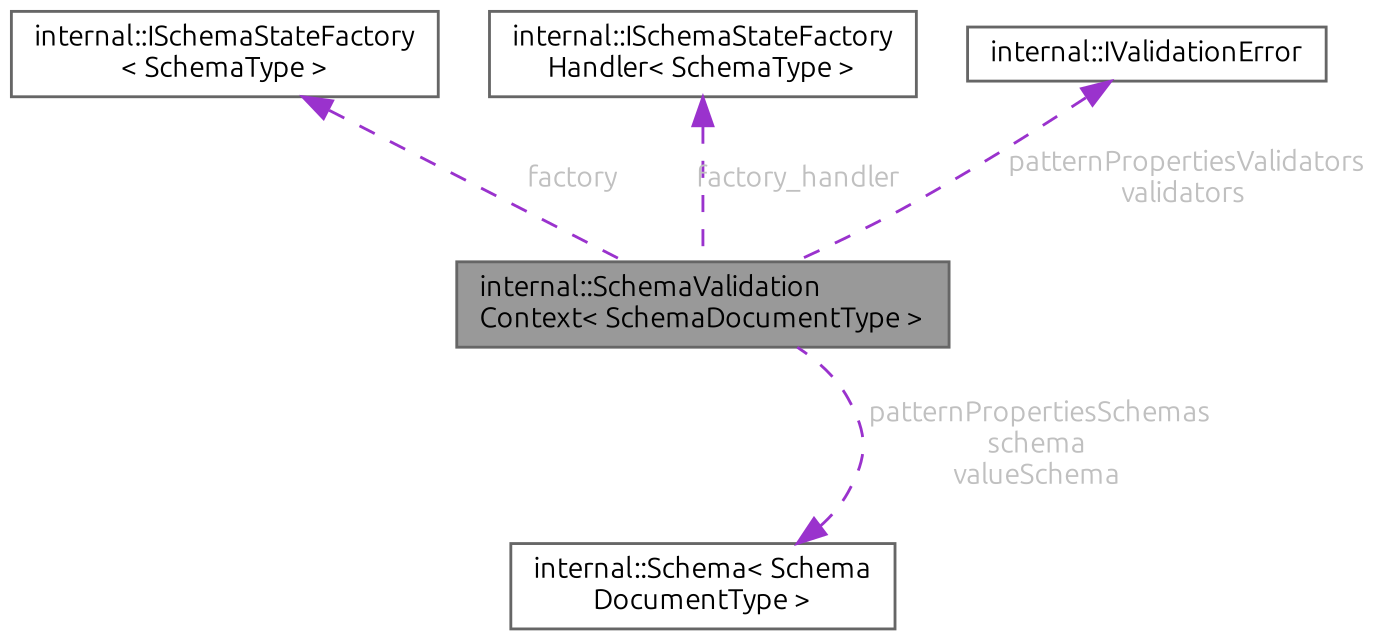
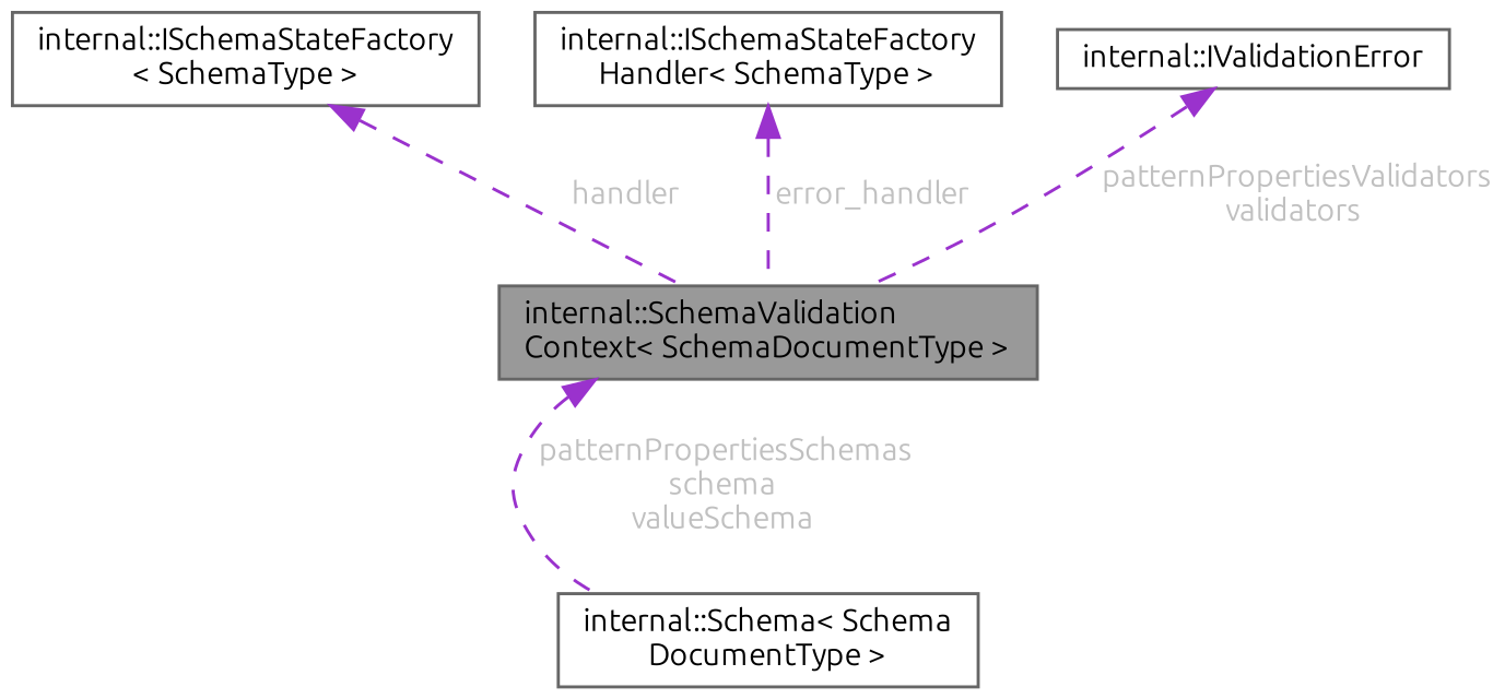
  digraph {
    fontname=Ubuntu
    rankdir=TB
    node [color=gray40 fillcolor=white fontname=Ubuntu fontsize=10 shape=box style=filled]
    edge [color=darkorchid3 dir=back fontcolor=grey fontname=Ubuntu fontsize=10 labelfontname=Helvetica labelfontsize=10 style=dashed]
    n1 [fillcolor=grey60 fontcolor=black height=0.2 label="internal::SchemaValidation\lContext\< SchemaDocumentType \>" width=0.4]
    n2 [height=0.2 label="internal::ISchemaStateFactory\l\< SchemaType \>" width=0.4]
    n3 [height=0.2 label="internal::ISchemaStateFactory\lHandler\< SchemaType \>" width=0.4]
    n4 [height=0.2 label="internal::Schema\< Schema\lDocumentType \>" width=0.4]
    n5 [height=0.2 label="internal::IValidationError" width=0.4]
-   n2 -> n1 [label=" factory"]
-   n3 -> n1 [label=" factory_handler"]
-   n4 -> n1 [label=" patternPropertiesSchemas\nschema\nvalueSchema"]
+   n2 -> n1 [label=" handler"]
+   n3 -> n1 [label=" error_handler"]
+   n1 -> n4 [label=" patternPropertiesSchemas\nschema\nvalueSchema"]
    n5 -> n1 [label=" patternPropertiesValidators\nvalidators"]
  }
